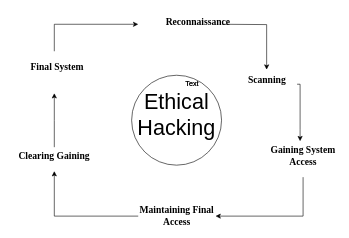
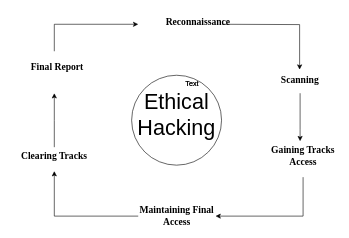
  <mxCell id="0" />
  <mxCell id="1" parent="0" />
  <mxCell id="2" value="" style="ellipse;whiteSpace=wrap;html=1;aspect=fixed;" vertex="1" parent="1"><mxGeometry x="219" y="125" width="150" height="150" as="geometry" /></mxCell>
  <mxCell id="3" value="&lt;font style=&quot;font-size: 36px;&quot;&gt;Ethical Hacking&lt;/font&gt;" style="text;html=1;strokeColor=none;fillColor=none;align=center;verticalAlign=middle;whiteSpace=wrap;rounded=0;" vertex="1" parent="1"><mxGeometry x="264" y="175" width="60" height="30" as="geometry" /></mxCell>
  <mxCell id="4" value="Text" style="text;html=1;strokeColor=none;fillColor=none;align=center;verticalAlign=middle;whiteSpace=wrap;rounded=0;" vertex="1" parent="1"><mxGeometry x="290" y="125" width="60" height="30" as="geometry" /></mxCell>
  <mxCell id="5" value="Text" style="text;html=1;strokeColor=none;fillColor=none;align=center;verticalAlign=middle;whiteSpace=wrap;rounded=0;" vertex="1" parent="1"><mxGeometry x="290" y="125" width="60" height="30" as="geometry" /></mxCell>
  <mxCell id="6" style="edgeStyle=orthogonalEdgeStyle;rounded=0;orthogonalLoop=1;jettySize=auto;html=1;entryX=0.492;entryY=-0.313;entryDx=0;entryDy=0;entryPerimeter=0;" edge="1" parent="1" target="9"><mxGeometry relative="1" as="geometry"><mxPoint x="500" y="105" as="targetPoint" /><mxPoint x="370" y="40" as="sourcePoint" /></mxGeometry></mxCell>
  <mxCell id="7" value="&lt;b style=&quot;font-family: &amp;quot;Times New Roman&amp;quot;; font-size: medium; text-align: justify;&quot;&gt;Reconnaissance&lt;/b&gt;" style="text;html=1;strokeColor=none;fillColor=none;align=center;verticalAlign=middle;whiteSpace=wrap;rounded=0;" vertex="1" parent="1"><mxGeometry x="291.5" y="20" width="76" height="30" as="geometry" /></mxCell>
  <mxCell id="8" value="" style="edgeStyle=orthogonalEdgeStyle;rounded=0;orthogonalLoop=1;jettySize=auto;html=1;" edge="1" parent="1" source="9"><mxGeometry relative="1" as="geometry"><mxPoint x="500" y="235" as="targetPoint" /><Array as="points"><mxPoint x="500" y="215" /><mxPoint x="500" y="215" /></Array></mxGeometry></mxCell>
- <mxCell id="9" value="&lt;p style=&quot;font-family: &amp;quot;Times New Roman&amp;quot;; font-size: medium; text-align: justify;&quot; data-original-attrs=&quot;{&amp;quot;style&amp;quot;:&amp;quot;&amp;quot;}&quot;&gt;&lt;b&gt;Scanning&lt;/b&gt;&lt;/p&gt;&lt;div&gt;&lt;b&gt;&lt;br&gt;&lt;/b&gt;&lt;/div&gt;" style="text;html=1;strokeColor=none;fillColor=none;align=center;verticalAlign=middle;whiteSpace=wrap;rounded=0;" vertex="1" parent="1"><mxGeometry x="395" y="125" width="100" height="30" as="geometry" /></mxCell>
+ <mxCell id="9" value="&lt;p style=&quot;font-family: &amp;quot;Times New Roman&amp;quot;; font-size: medium; text-align: justify;&quot; data-original-attrs=&quot;{&amp;quot;style&amp;quot;:&amp;quot;&amp;quot;}&quot;&gt;&lt;b&gt;Scanning&lt;/b&gt;&lt;/p&gt;&lt;div&gt;&lt;b&gt;&lt;br&gt;&lt;/b&gt;&lt;/div&gt;" style="text;html=1;strokeColor=none;fillColor=none;align=center;verticalAlign=middle;whiteSpace=wrap;rounded=0;" vertex="1" parent="1"><mxGeometry x="450" y="125" width="100" height="30" as="geometry" /></mxCell>
  <mxCell id="10" style="edgeStyle=orthogonalEdgeStyle;rounded=0;orthogonalLoop=1;jettySize=auto;html=1;entryX=1;entryY=0.5;entryDx=0;entryDy=0;" edge="1" parent="1" target="13"><mxGeometry relative="1" as="geometry"><mxPoint x="505" y="295" as="sourcePoint" /><Array as="points"><mxPoint x="505" y="360" /></Array></mxGeometry></mxCell>
- <mxCell id="11" value="&lt;b style=&quot;font-family: &amp;quot;Times New Roman&amp;quot;; font-size: medium; text-align: justify;&quot;&gt;Gaining System Access&lt;/b&gt;" style="text;html=1;strokeColor=none;fillColor=none;align=center;verticalAlign=middle;whiteSpace=wrap;rounded=0;" vertex="1" parent="1"><mxGeometry x="450" y="245" width="110" height="30" as="geometry" /></mxCell>
+ <mxCell id="11" value="&lt;b style=&quot;font-family: &amp;quot;Times New Roman&amp;quot;; font-size: medium; text-align: justify;&quot;&gt;Gaining Tracks Access&lt;/b&gt;" style="text;html=1;strokeColor=none;fillColor=none;align=center;verticalAlign=middle;whiteSpace=wrap;rounded=0;" vertex="1" parent="1"><mxGeometry x="450" y="245" width="110" height="30" as="geometry" /></mxCell>
  <mxCell id="12" style="edgeStyle=orthogonalEdgeStyle;rounded=0;orthogonalLoop=1;jettySize=auto;html=1;exitX=0;exitY=0.5;exitDx=0;exitDy=0;" edge="1" parent="1" source="13"><mxGeometry relative="1" as="geometry"><mxPoint x="90" y="285" as="targetPoint" /><mxPoint x="240" y="360" as="sourcePoint" /><Array as="points"><mxPoint x="90" y="360" /></Array></mxGeometry></mxCell>
  <mxCell id="13" value="&lt;b style=&quot;font-family: &amp;quot;Times New Roman&amp;quot;; font-size: medium; text-align: justify;&quot;&gt;Maintaining Final Access&lt;/b&gt;" style="text;html=1;strokeColor=none;fillColor=none;align=center;verticalAlign=middle;whiteSpace=wrap;rounded=0;" vertex="1" parent="1"><mxGeometry x="230" y="345" width="129" height="30" as="geometry" /></mxCell>
  <mxCell id="14" style="edgeStyle=orthogonalEdgeStyle;rounded=0;orthogonalLoop=1;jettySize=auto;html=1;" edge="1" parent="1" source="15"><mxGeometry relative="1" as="geometry"><mxPoint x="90" y="155" as="targetPoint" /></mxGeometry></mxCell>
- <mxCell id="15" value="&lt;b style=&quot;font-family: &amp;quot;Times New Roman&amp;quot;; font-size: medium; text-align: justify;&quot;&gt;Clearing Gaining&lt;/b&gt;" style="text;html=1;strokeColor=none;fillColor=none;align=center;verticalAlign=middle;whiteSpace=wrap;rounded=0;" vertex="1" parent="1"><mxGeometry x="20" y="245" width="140" height="30" as="geometry" /></mxCell>
+ <mxCell id="15" value="&lt;b style=&quot;font-family: &amp;quot;Times New Roman&amp;quot;; font-size: medium; text-align: justify;&quot;&gt;Clearing Tracks&lt;/b&gt;" style="text;html=1;strokeColor=none;fillColor=none;align=center;verticalAlign=middle;whiteSpace=wrap;rounded=0;" vertex="1" parent="1"><mxGeometry x="20" y="245" width="140" height="30" as="geometry" /></mxCell>
  <mxCell id="16" style="edgeStyle=orthogonalEdgeStyle;rounded=0;orthogonalLoop=1;jettySize=auto;html=1;" edge="1" parent="1"><mxGeometry relative="1" as="geometry"><mxPoint x="230" y="40" as="targetPoint" /><mxPoint x="90" y="85" as="sourcePoint" /><Array as="points"><mxPoint x="90" y="40" /></Array></mxGeometry></mxCell>
- <mxCell id="17" value="&lt;b style=&quot;font-family: &amp;quot;Times New Roman&amp;quot;; font-size: medium; text-align: justify;&quot;&gt;Final System&lt;/b&gt;" style="text;html=1;strokeColor=none;fillColor=none;align=center;verticalAlign=middle;whiteSpace=wrap;rounded=0;" vertex="1" parent="1"><mxGeometry x="30" y="95" width="130" height="30" as="geometry" /></mxCell>
+ <mxCell id="17" value="&lt;b style=&quot;font-family: &amp;quot;Times New Roman&amp;quot;; font-size: medium; text-align: justify;&quot;&gt;Final Report&lt;/b&gt;" style="text;html=1;strokeColor=none;fillColor=none;align=center;verticalAlign=middle;whiteSpace=wrap;rounded=0;" vertex="1" parent="1"><mxGeometry x="30" y="95" width="130" height="30" as="geometry" /></mxCell>
